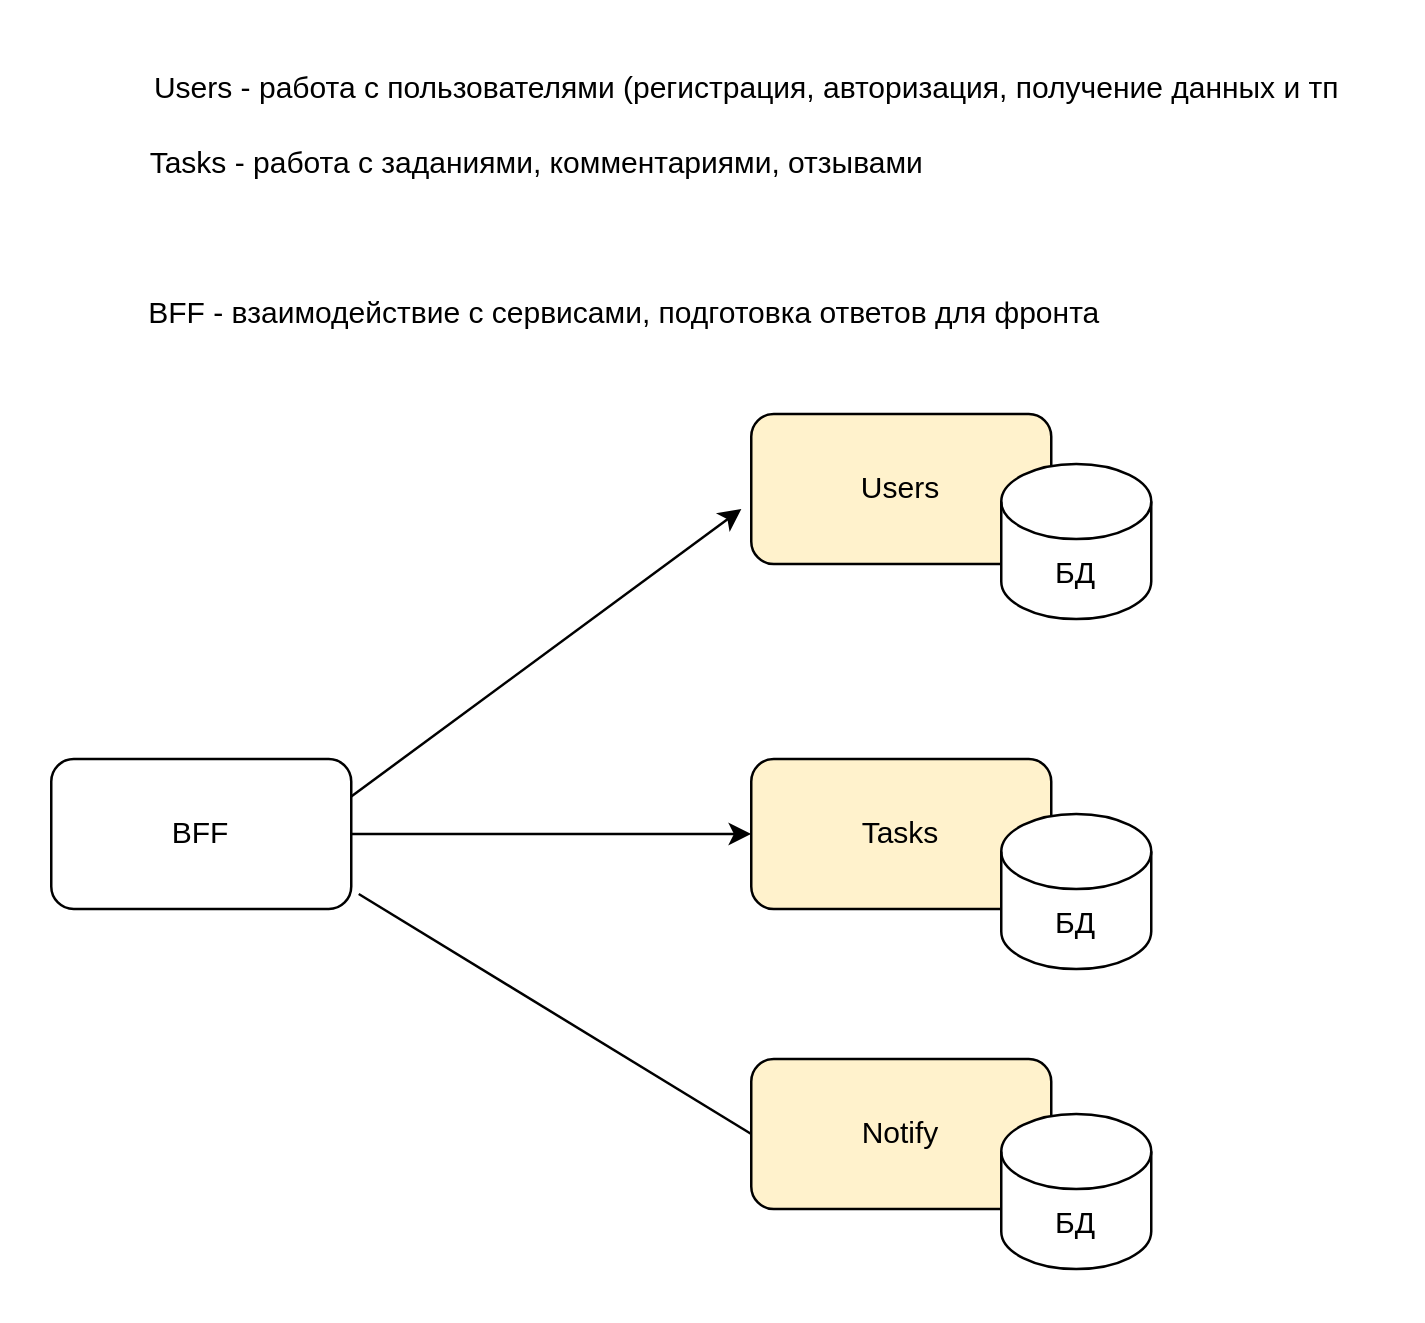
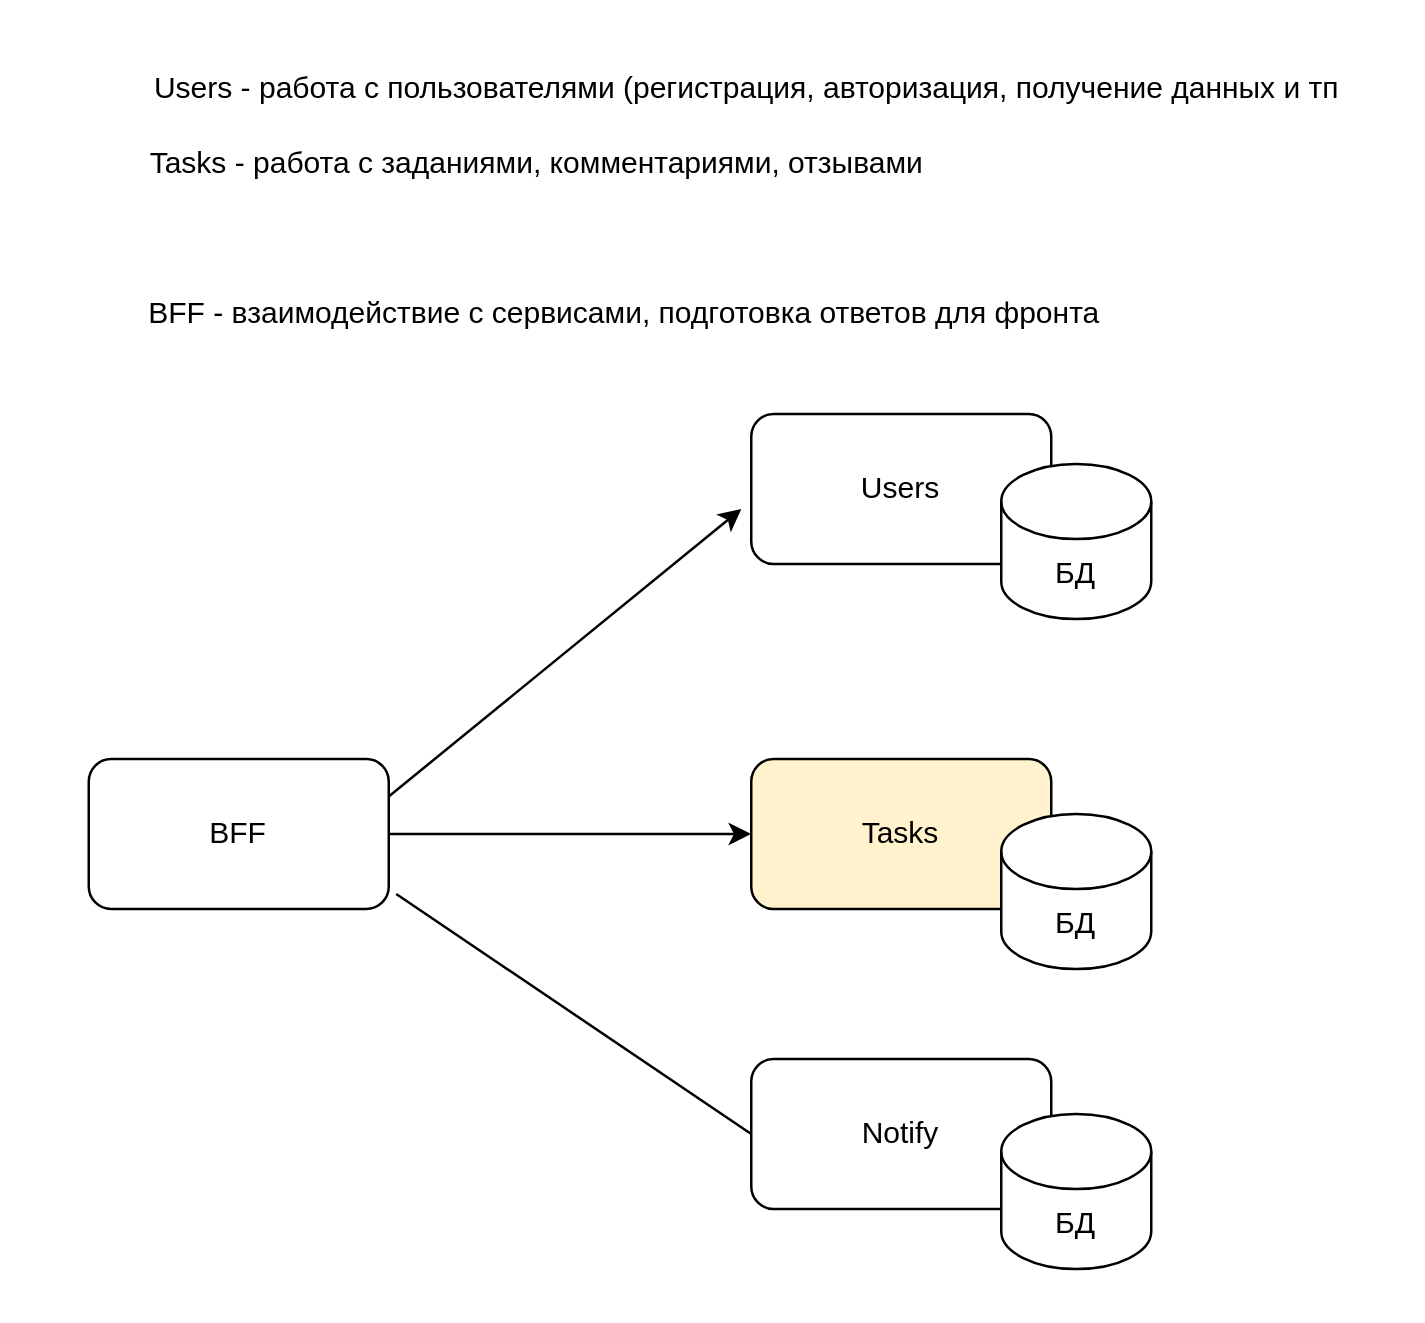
  <mxCell id="0" />
  <mxCell id="1" parent="0" />
- <mxCell id="2" value="Users" style="rounded=1;whiteSpace=wrap;html=1;fillColor=#fff2cc;" vertex="1" parent="1"><mxGeometry x="300" y="165" width="120" height="60" as="geometry" /></mxCell>
+ <mxCell id="2" value="Users" style="rounded=1;whiteSpace=wrap;html=1;" vertex="1" parent="1"><mxGeometry x="300" y="165" width="120" height="60" as="geometry" /></mxCell>
  <mxCell id="3" value="Tasks" style="rounded=1;whiteSpace=wrap;html=1;fillColor=#fff2cc;" vertex="1" parent="1"><mxGeometry x="300" y="303" width="120" height="60" as="geometry" /></mxCell>
  <mxCell id="4" value="" style="endArrow=classic;html=1;rounded=0;exitX=1;exitY=0.25;exitDx=0;exitDy=0;entryX=-0.033;entryY=0.633;entryDx=0;entryDy=0;entryPerimeter=0;" edge="1" parent="1" source="10" target="2"><mxGeometry width="50" height="50" relative="1" as="geometry"><mxPoint x="420" y="305" as="sourcePoint" /><mxPoint x="470" y="255" as="targetPoint" /></mxGeometry></mxCell>
- <mxCell id="5" value="Notify" style="rounded=1;whiteSpace=wrap;html=1;fillColor=#fff2cc;" vertex="1" parent="1"><mxGeometry x="300" y="423" width="120" height="60" as="geometry" /></mxCell>
+ <mxCell id="5" value="Notify" style="rounded=1;whiteSpace=wrap;html=1;" vertex="1" parent="1"><mxGeometry x="300" y="423" width="120" height="60" as="geometry" /></mxCell>
  <mxCell id="6" value="Users - работа с пользователями (регистрация, авторизация, получение данных и тп" style="text;html=1;align=center;verticalAlign=middle;resizable=0;points=[];autosize=1;strokeColor=none;fillColor=none;" vertex="1" parent="1"><mxGeometry x="48" y="20" width="500" height="30" as="geometry" /></mxCell>
  <mxCell id="7" value="Tasks - работа с заданиями, комментариями, отзывами" style="text;html=1;align=center;verticalAlign=middle;resizable=0;points=[];autosize=1;strokeColor=none;fillColor=none;" vertex="1" parent="1"><mxGeometry x="49" y="50" width="330" height="30" as="geometry" /></mxCell>
  <mxCell id="8" value="BFF - взаимодействие с сервисами, подготовка ответов для фронта" style="text;html=1;align=center;verticalAlign=middle;resizable=0;points=[];autosize=1;strokeColor=none;fillColor=none;" vertex="1" parent="1"><mxGeometry x="49" y="110" width="400" height="30" as="geometry" /></mxCell>
  <mxCell id="9" style="edgeStyle=orthogonalEdgeStyle;rounded=0;orthogonalLoop=1;jettySize=auto;html=1;exitX=1;exitY=0.5;exitDx=0;exitDy=0;entryX=0;entryY=0.5;entryDx=0;entryDy=0;" edge="1" parent="1" source="10" target="3"><mxGeometry relative="1" as="geometry" /></mxCell>
- <mxCell id="10" value="BFF" style="rounded=1;whiteSpace=wrap;html=1;" vertex="1" parent="1"><mxGeometry x="20" y="303" width="120" height="60" as="geometry" /></mxCell>
+ <mxCell id="10" value="BFF" style="rounded=1;whiteSpace=wrap;html=1;" vertex="1" parent="1"><mxGeometry x="35" y="303" width="120" height="60" as="geometry" /></mxCell>
  <mxCell id="11" value="" style="endArrow=none;html=1;rounded=0;exitX=1.025;exitY=0.9;exitDx=0;exitDy=0;exitPerimeter=0;entryX=0;entryY=0.5;entryDx=0;entryDy=0;" edge="1" parent="1" source="10" target="5"><mxGeometry width="50" height="50" relative="1" as="geometry"><mxPoint x="160" y="423" as="sourcePoint" /><mxPoint x="210" y="373" as="targetPoint" /></mxGeometry></mxCell>
  <mxCell id="12" value="БД" style="shape=cylinder3;whiteSpace=wrap;html=1;boundedLbl=1;backgroundOutline=1;size=15;" vertex="1" parent="1"><mxGeometry x="400" y="445" width="60" height="62" as="geometry" /></mxCell>
  <mxCell id="13" value="БД" style="shape=cylinder3;whiteSpace=wrap;html=1;boundedLbl=1;backgroundOutline=1;size=15;" vertex="1" parent="1"><mxGeometry x="400" y="325" width="60" height="62" as="geometry" /></mxCell>
  <mxCell id="14" value="БД" style="shape=cylinder3;whiteSpace=wrap;html=1;boundedLbl=1;backgroundOutline=1;size=15;" vertex="1" parent="1"><mxGeometry x="400" y="185" width="60" height="62" as="geometry" /></mxCell>
